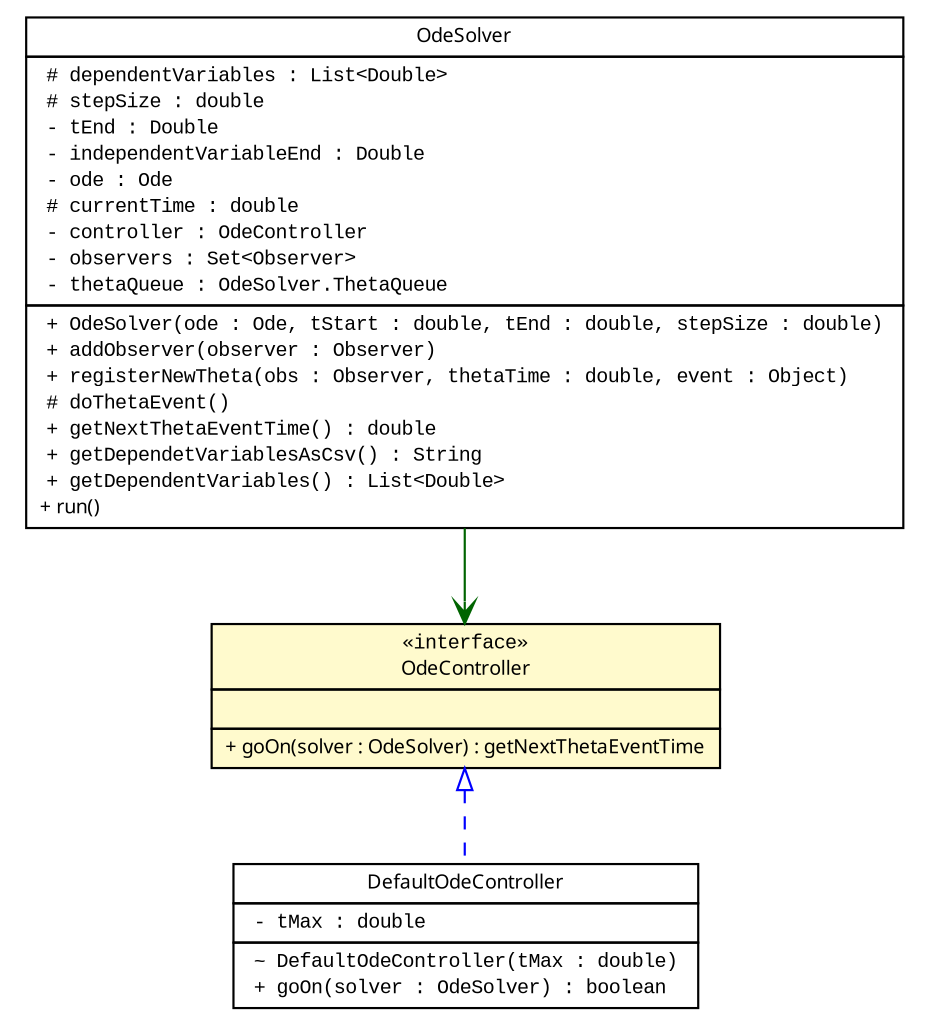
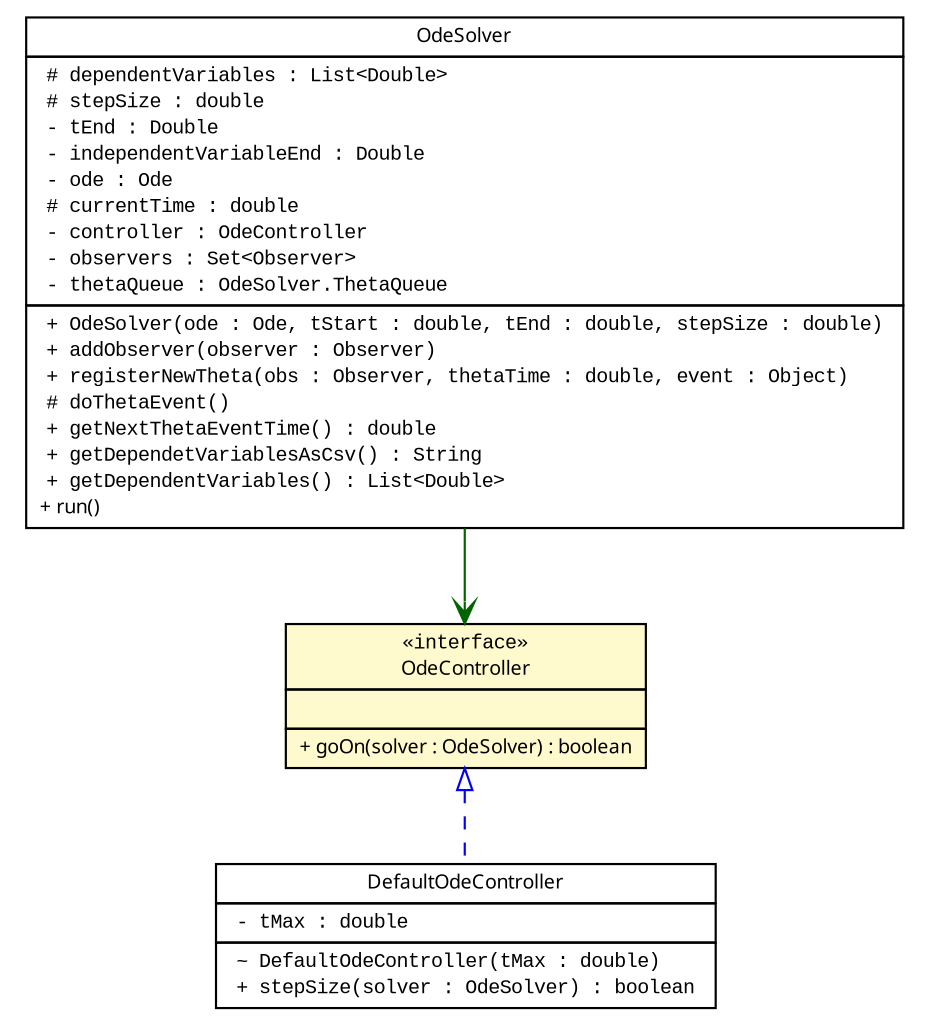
  digraph {
    fontname="Liberation Mono"
    nodesep=0.25
    ranksep=0.5
    node [fontcolor=black fontname="Liberation Mono" fontsize=9.0 shape=plaintext]
    edge [fontname="Liberation Mono" headport=p labelfontname="Trebuchet MS" labelfontsize=10 tailport=p]
    n1 [label=<<table title="broadwick.odesolver.OdeSolver" border="0" cellborder="1" cellspacing="0" cellpadding="2" port="p" href="./OdeSolver.html"> 		<tr><td><table border="0" cellspacing="0" cellpadding="1"> <tr><td align="center" balign="center"><font face="Trebuchet MS"> OdeSolver </font></td></tr> 		</table></td></tr> 		<tr><td><table border="0" cellspacing="0" cellpadding="1"> <tr><td align="left" balign="left"> # dependentVariables : List&lt;Double&gt; </td></tr> <tr><td align="left" balign="left"> # stepSize : double </td></tr> <tr><td align="left" balign="left"> - tEnd : Double </td></tr> <tr><td align="left" balign="left"> - independentVariableEnd : Double </td></tr> <tr><td align="left" balign="left"> - ode : Ode </td></tr> <tr><td align="left" balign="left"> # currentTime : double </td></tr> <tr><td align="left" balign="left"> - controller : OdeController </td></tr> <tr><td align="left" balign="left"> - observers : Set&lt;Observer&gt; </td></tr> <tr><td align="left" balign="left"> - thetaQueue : OdeSolver.ThetaQueue </td></tr> 		</table></td></tr> 		<tr><td><table border="0" cellspacing="0" cellpadding="1"> <tr><td align="left" balign="left"> + OdeSolver(ode : Ode, tStart : double, tEnd : double, stepSize : double) </td></tr> <tr><td align="left" balign="left"> + addObserver(observer : Observer) </td></tr> <tr><td align="left" balign="left"> + registerNewTheta(obs : Observer, thetaTime : double, event : Object) </td></tr> <tr><td align="left" balign="left"> # doThetaEvent() </td></tr> <tr><td align="left" balign="left"> + getNextThetaEventTime() : double </td></tr> <tr><td align="left" balign="left"> + getDependetVariablesAsCsv() : String </td></tr> <tr><td align="left" balign="left"> + getDependentVariables() : List&lt;Double&gt; </td></tr> <tr><td align="left" balign="left"><font face="Trebuchet MS" point-size="9.0"> + run() </font></td></tr> 		</table></td></tr> 		</table>>]
-   n2 [label=<<table title="broadwick.odesolver.OdeController" border="0" cellborder="1" cellspacing="0" cellpadding="2" port="p" bgcolor="lemonChiffon" href="./OdeController.html"> 		<tr><td><table border="0" cellspacing="0" cellpadding="1"> <tr><td align="center" balign="center"> &#171;interface&#187; </td></tr> <tr><td align="center" balign="center"><font face="Trebuchet MS"> OdeController </font></td></tr> 		</table></td></tr> 		<tr><td><table border="0" cellspacing="0" cellpadding="1"> <tr><td align="left" balign="left">  </td></tr> 		</table></td></tr> 		<tr><td><table border="0" cellspacing="0" cellpadding="1"> <tr><td align="left" balign="left"><font face="Trebuchet MS" point-size="9.0"> + goOn(solver : OdeSolver) : getNextThetaEventTime </font></td></tr> 		</table></td></tr> 		</table>>]
-   n3 [label=<<table title="broadwick.odesolver.DefaultOdeController" border="0" cellborder="1" cellspacing="0" cellpadding="2" port="p" href="./DefaultOdeController.html"> 		<tr><td><table border="0" cellspacing="0" cellpadding="1"> <tr><td align="center" balign="center"><font face="Trebuchet MS"> DefaultOdeController </font></td></tr> 		</table></td></tr> 		<tr><td><table border="0" cellspacing="0" cellpadding="1"> <tr><td align="left" balign="left"> - tMax : double </td></tr> 		</table></td></tr> 		<tr><td><table border="0" cellspacing="0" cellpadding="1"> <tr><td align="left" balign="left"> ~ DefaultOdeController(tMax : double) </td></tr> <tr><td align="left" balign="left"> + goOn(solver : OdeSolver) : boolean </td></tr> 		</table></td></tr> 		</table>>]
+   n2 [label=<<table title="broadwick.odesolver.OdeController" border="0" cellborder="1" cellspacing="0" cellpadding="2" port="p" bgcolor="lemonChiffon" href="./OdeController.html"> 		<tr><td><table border="0" cellspacing="0" cellpadding="1"> <tr><td align="center" balign="center"> &#171;interface&#187; </td></tr> <tr><td align="center" balign="center"><font face="Trebuchet MS"> OdeController </font></td></tr> 		</table></td></tr> 		<tr><td><table border="0" cellspacing="0" cellpadding="1"> <tr><td align="left" balign="left">  </td></tr> 		</table></td></tr> 		<tr><td><table border="0" cellspacing="0" cellpadding="1"> <tr><td align="left" balign="left"><font face="Trebuchet MS" point-size="9.0"> + goOn(solver : OdeSolver) : boolean </font></td></tr> 		</table></td></tr> 		</table>>]
+   n3 [label=<<table title="broadwick.odesolver.DefaultOdeController" border="0" cellborder="1" cellspacing="0" cellpadding="2" port="p" href="./DefaultOdeController.html"> 		<tr><td><table border="0" cellspacing="0" cellpadding="1"> <tr><td align="center" balign="center"><font face="Trebuchet MS"> DefaultOdeController </font></td></tr> 		</table></td></tr> 		<tr><td><table border="0" cellspacing="0" cellpadding="1"> <tr><td align="left" balign="left"> - tMax : double </td></tr> 		</table></td></tr> 		<tr><td><table border="0" cellspacing="0" cellpadding="1"> <tr><td align="left" balign="left"> ~ DefaultOdeController(tMax : double) </td></tr> <tr><td align="left" balign="left"> + stepSize(solver : OdeSolver) : boolean </td></tr> 		</table></td></tr> 		</table>>]
    n1 -> n2 [arrowhead=open color=darkgreen fontcolor=black fontsize=10.0]
    n2 -> n3 [arrowtail=empty color=blue dir=back fontsize=10 style=dashed]
  }
